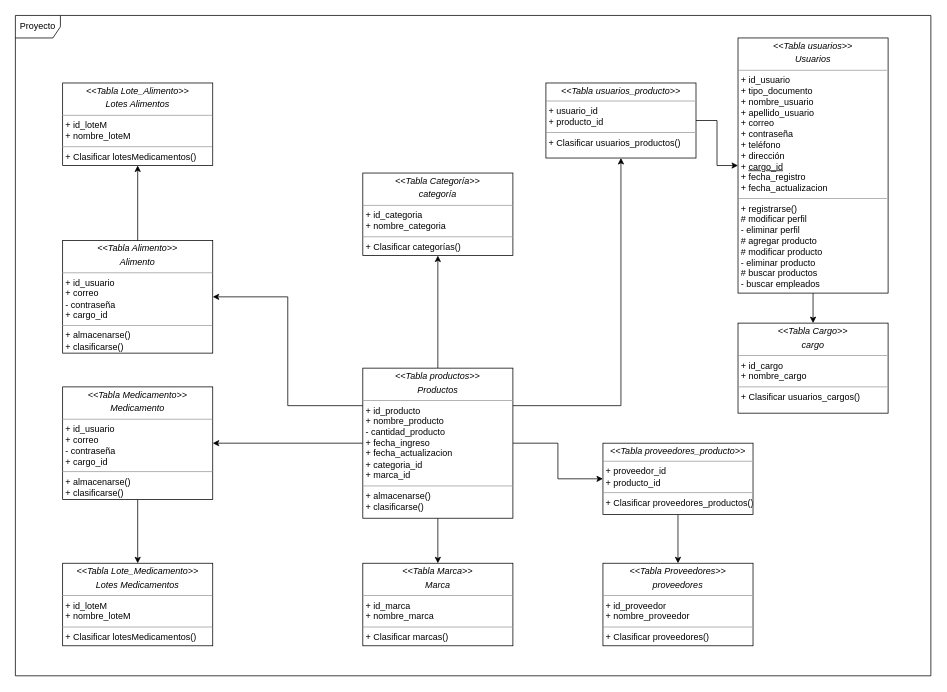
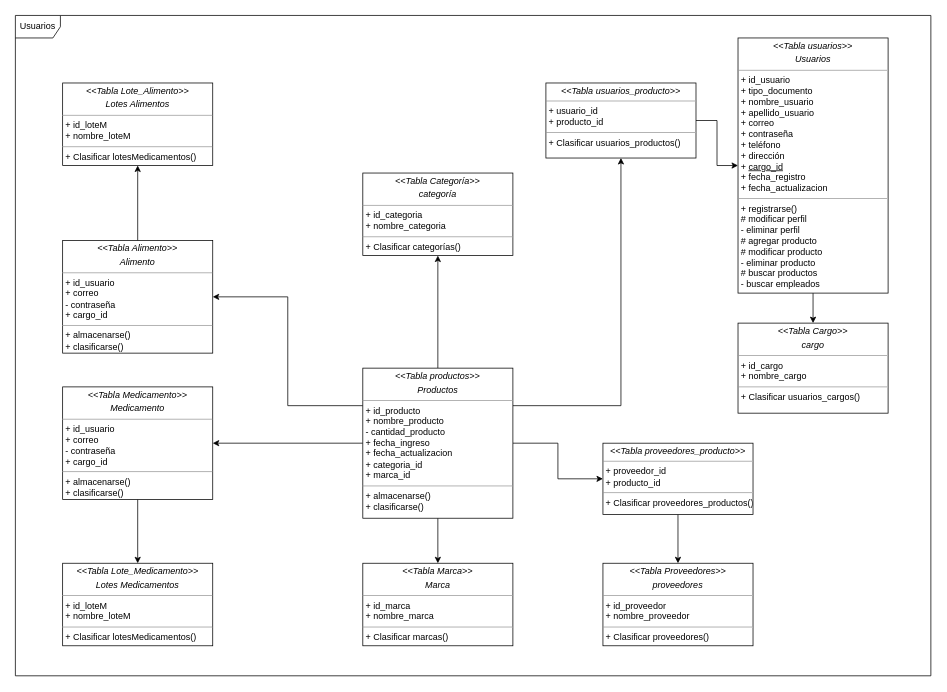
  <mxCell id="0" />
  <mxCell id="1" parent="0" />
  <mxCell id="2" style="edgeStyle=orthogonalEdgeStyle;rounded=0;orthogonalLoop=1;jettySize=auto;html=1;entryX=0.5;entryY=1;entryDx=0;entryDy=0;" edge="1" parent="1" source="8" target="19"><mxGeometry relative="1" as="geometry" /></mxCell>
  <mxCell id="3" style="edgeStyle=orthogonalEdgeStyle;rounded=0;orthogonalLoop=1;jettySize=auto;html=1;entryX=0.5;entryY=0;entryDx=0;entryDy=0;" edge="1" parent="1" source="8" target="21"><mxGeometry relative="1" as="geometry" /></mxCell>
  <mxCell id="4" style="edgeStyle=orthogonalEdgeStyle;rounded=0;orthogonalLoop=1;jettySize=auto;html=1;entryX=0;entryY=0.5;entryDx=0;entryDy=0;" edge="1" parent="1" source="8" target="18"><mxGeometry relative="1" as="geometry" /></mxCell>
  <mxCell id="5" style="edgeStyle=orthogonalEdgeStyle;rounded=0;orthogonalLoop=1;jettySize=auto;html=1;exitX=1;exitY=0.25;exitDx=0;exitDy=0;entryX=0.5;entryY=1;entryDx=0;entryDy=0;" edge="1" parent="1" source="8" target="16"><mxGeometry relative="1" as="geometry"><Array as="points"><mxPoint x="827" y="540" /></Array></mxGeometry></mxCell>
  <mxCell id="6" style="edgeStyle=orthogonalEdgeStyle;rounded=0;orthogonalLoop=1;jettySize=auto;html=1;" edge="1" parent="1" source="8" target="10"><mxGeometry relative="1" as="geometry" /></mxCell>
  <mxCell id="7" style="edgeStyle=orthogonalEdgeStyle;rounded=0;orthogonalLoop=1;jettySize=auto;html=1;exitX=0;exitY=0.25;exitDx=0;exitDy=0;entryX=1;entryY=0.5;entryDx=0;entryDy=0;" edge="1" parent="1" source="8" target="25"><mxGeometry relative="1" as="geometry" /></mxCell>
  <mxCell id="8" value="&lt;p style=&quot;margin: 0px ; margin-top: 4px ; text-align: center&quot;&gt;&lt;i&gt;&amp;lt;&amp;lt;Tabla productos&amp;gt;&amp;gt;&lt;/i&gt;&lt;i&gt;&lt;br&gt;&lt;/i&gt;&lt;/p&gt;&lt;p style=&quot;margin: 0px ; margin-top: 4px ; text-align: center&quot;&gt;&lt;i&gt;Productos&lt;/i&gt;&lt;/p&gt;&lt;hr size=&quot;1&quot;&gt;&lt;p style=&quot;margin: 0px ; margin-left: 4px&quot;&gt;+ id_producto&lt;/p&gt;&lt;p style=&quot;margin: 0px ; margin-left: 4px&quot;&gt;+ nombre_producto&lt;/p&gt;&lt;p style=&quot;margin: 0px ; margin-left: 4px&quot;&gt;- cantidad_producto&lt;/p&gt;&lt;p style=&quot;margin: 0px ; margin-left: 4px&quot;&gt;+ fecha_ingreso&lt;br&gt;&lt;/p&gt;&lt;p style=&quot;margin: 0px ; margin-left: 4px&quot;&gt;+ fecha_actualizacion&lt;/p&gt;&lt;p style=&quot;margin: 0px ; margin-left: 4px&quot;&gt;+ categoria_id&lt;br&gt;&lt;/p&gt;&lt;p style=&quot;margin: 0px ; margin-left: 4px&quot;&gt;+ marca_id&lt;br&gt;&lt;/p&gt;&lt;hr size=&quot;1&quot;&gt;&lt;p style=&quot;margin: 0px ; margin-left: 4px&quot;&gt;+ almacenarse()&lt;br&gt;&lt;/p&gt;&lt;p style=&quot;margin: 0px ; margin-left: 4px&quot;&gt;+ clasificarse()&lt;/p&gt;" style="verticalAlign=top;align=left;overflow=fill;fontSize=12;fontFamily=Helvetica;html=1;" vertex="1" parent="1"><mxGeometry x="483" y="490" width="200" height="200" as="geometry" /></mxCell>
  <mxCell id="9" style="edgeStyle=orthogonalEdgeStyle;rounded=0;orthogonalLoop=1;jettySize=auto;html=1;entryX=0.5;entryY=0;entryDx=0;entryDy=0;" edge="1" parent="1" source="10" target="22"><mxGeometry relative="1" as="geometry" /></mxCell>
  <mxCell id="10" value="&lt;p style=&quot;margin: 0px ; margin-top: 4px ; text-align: center&quot;&gt;&lt;i&gt;&amp;lt;&amp;lt;Tabla Medicamento&amp;gt;&amp;gt;&lt;/i&gt;&lt;i&gt;&lt;br&gt;&lt;/i&gt;&lt;/p&gt;&lt;p style=&quot;margin: 0px ; margin-top: 4px ; text-align: center&quot;&gt;&lt;i&gt;Medicamento&lt;/i&gt;&lt;/p&gt;&lt;hr size=&quot;1&quot;&gt;&lt;p style=&quot;margin: 0px ; margin-left: 4px&quot;&gt;+ id_usuario&lt;br&gt;&lt;/p&gt;&lt;p style=&quot;margin: 0px ; margin-left: 4px&quot;&gt;+ correo&lt;/p&gt;&lt;p style=&quot;margin: 0px ; margin-left: 4px&quot;&gt;- contraseña&lt;/p&gt;&lt;p style=&quot;margin: 0px ; margin-left: 4px&quot;&gt;+ cargo_id&lt;/p&gt;&lt;hr size=&quot;1&quot;&gt;&lt;p style=&quot;margin: 0px ; margin-left: 4px&quot;&gt;+ almacenarse()&lt;/p&gt;&lt;p style=&quot;margin: 0px ; margin-left: 4px&quot;&gt;&lt;span style=&quot;background-color: initial;&quot;&gt;+ clasificarse()&lt;/span&gt;&lt;/p&gt;" style="verticalAlign=top;align=left;overflow=fill;fontSize=12;fontFamily=Helvetica;html=1;" vertex="1" parent="1"><mxGeometry x="83" y="515" width="200" height="150" as="geometry" /></mxCell>
  <mxCell id="11" style="edgeStyle=orthogonalEdgeStyle;rounded=0;orthogonalLoop=1;jettySize=auto;html=1;entryX=0.5;entryY=0;entryDx=0;entryDy=0;" edge="1" parent="1" source="12" target="20"><mxGeometry relative="1" as="geometry" /></mxCell>
  <mxCell id="12" value="&lt;p style=&quot;margin: 0px ; margin-top: 4px ; text-align: center&quot;&gt;&lt;i&gt;&amp;lt;&amp;lt;Tabla usuarios&amp;gt;&amp;gt;&lt;/i&gt;&lt;/p&gt;&lt;p style=&quot;margin: 0px ; margin-top: 4px ; text-align: center&quot;&gt;&lt;i&gt;Usuarios&lt;/i&gt;&lt;/p&gt;&lt;hr size=&quot;1&quot;&gt;&lt;p style=&quot;margin: 0px 0px 0px 4px&quot;&gt;+ id_usuario&lt;br&gt;&lt;/p&gt;&lt;p style=&quot;margin: 0px 0px 0px 4px&quot;&gt;+ tipo_documento&lt;/p&gt;&lt;p style=&quot;margin: 0px 0px 0px 4px&quot;&gt;+ nombre_usuario&lt;br&gt;+ apellido_usuario&lt;/p&gt;&lt;p style=&quot;margin: 0px 0px 0px 4px&quot;&gt;+ correo&lt;/p&gt;&lt;p style=&quot;margin: 0px 0px 0px 4px&quot;&gt;+ contraseña&lt;/p&gt;&lt;p style=&quot;margin: 0px 0px 0px 4px&quot;&gt;+ teléfono&lt;/p&gt;&lt;p style=&quot;margin: 0px 0px 0px 4px&quot;&gt;+ dirección&lt;/p&gt;&lt;p style=&quot;margin: 0px 0px 0px 4px&quot;&gt;+ &lt;u&gt;cargo_id&lt;/u&gt;&lt;/p&gt;&lt;p style=&quot;margin: 0px 0px 0px 4px&quot;&gt;+ fecha_registro&lt;br&gt;&lt;/p&gt;&lt;p style=&quot;margin: 0px 0px 0px 4px&quot;&gt;+ fecha_actualizacion&lt;/p&gt;&lt;hr size=&quot;1&quot;&gt;&lt;p style=&quot;margin: 0px 0px 0px 4px&quot;&gt;+ registrarse()&lt;/p&gt;&lt;p style=&quot;margin: 0px 0px 0px 4px&quot;&gt;# modificar perfil&lt;/p&gt;&lt;p style=&quot;margin: 0px 0px 0px 4px&quot;&gt;- eliminar perfil&lt;/p&gt;&lt;p style=&quot;margin: 0px 0px 0px 4px&quot;&gt;# agregar producto&lt;/p&gt;&lt;p style=&quot;margin: 0px 0px 0px 4px&quot;&gt;# modificar producto&lt;/p&gt;&lt;p style=&quot;margin: 0px 0px 0px 4px&quot;&gt;- eliminar producto&lt;/p&gt;&lt;p style=&quot;margin: 0px 0px 0px 4px&quot;&gt;# buscar productos&lt;/p&gt;&lt;p style=&quot;margin: 0px 0px 0px 4px&quot;&gt;- buscar empleados&lt;/p&gt;" style="verticalAlign=top;align=left;overflow=fill;fontSize=12;fontFamily=Helvetica;html=1;" vertex="1" parent="1"><mxGeometry x="983" y="50" width="200" height="340" as="geometry" /></mxCell>
  <mxCell id="13" value="&lt;p style=&quot;margin: 0px ; margin-top: 4px ; text-align: center&quot;&gt;&lt;i&gt;&amp;lt;&amp;lt;Tabla Proveedores&amp;gt;&amp;gt;&lt;/i&gt;&lt;i&gt;&lt;br&gt;&lt;/i&gt;&lt;/p&gt;&lt;p style=&quot;margin: 0px ; margin-top: 4px ; text-align: center&quot;&gt;&lt;i&gt;proveedores&lt;/i&gt;&lt;/p&gt;&lt;hr size=&quot;1&quot;&gt;&lt;p style=&quot;margin: 0px ; margin-left: 4px&quot;&gt;+ id_proveedor&lt;/p&gt;&lt;p style=&quot;margin: 0px ; margin-left: 4px&quot;&gt;+ nombre_proveedor&lt;/p&gt;&lt;hr size=&quot;1&quot;&gt;&lt;p style=&quot;margin: 0px ; margin-left: 4px&quot;&gt;&lt;span&gt;+ Clasificar proveedores()&lt;/span&gt;&lt;/p&gt;" style="verticalAlign=top;align=left;overflow=fill;fontSize=12;fontFamily=Helvetica;html=1;" vertex="1" parent="1"><mxGeometry x="803" y="750" width="200" height="110" as="geometry" /></mxCell>
- <mxCell id="14" value="Proyecto" style="shape=umlFrame;whiteSpace=wrap;html=1;" vertex="1" parent="1"><mxGeometry x="20" y="20" width="1220" height="880" as="geometry" /></mxCell>
+ <mxCell id="14" value="Usuarios" style="shape=umlFrame;whiteSpace=wrap;html=1;" vertex="1" parent="1"><mxGeometry x="20" y="20" width="1220" height="880" as="geometry" /></mxCell>
  <mxCell id="15" style="edgeStyle=orthogonalEdgeStyle;rounded=0;orthogonalLoop=1;jettySize=auto;html=1;entryX=0;entryY=0.5;entryDx=0;entryDy=0;" edge="1" parent="1" source="16" target="12"><mxGeometry relative="1" as="geometry" /></mxCell>
  <mxCell id="16" value="&lt;p style=&quot;margin: 0px ; margin-top: 4px ; text-align: center&quot;&gt;&lt;i&gt;&amp;lt;&amp;lt;Tabla usuarios_producto&amp;gt;&amp;gt;&lt;/i&gt;&lt;/p&gt;&lt;hr size=&quot;1&quot;&gt;&lt;p style=&quot;margin: 0px ; margin-left: 4px&quot;&gt;+ usuario_id&lt;/p&gt;&lt;p style=&quot;margin: 0px ; margin-left: 4px&quot;&gt;+ producto_id&lt;/p&gt;&lt;hr size=&quot;1&quot;&gt;&lt;p style=&quot;margin: 0px ; margin-left: 4px&quot;&gt;&lt;span&gt;+ Clasificar usuarios_productos()&lt;/span&gt;&lt;/p&gt;" style="verticalAlign=top;align=left;overflow=fill;fontSize=12;fontFamily=Helvetica;html=1;" vertex="1" parent="1"><mxGeometry x="727" y="110" width="200" height="100" as="geometry" /></mxCell>
  <mxCell id="17" style="edgeStyle=orthogonalEdgeStyle;rounded=0;orthogonalLoop=1;jettySize=auto;html=1;entryX=0.5;entryY=0;entryDx=0;entryDy=0;" edge="1" parent="1" source="18" target="13"><mxGeometry relative="1" as="geometry" /></mxCell>
  <mxCell id="18" value="&lt;p style=&quot;margin: 0px ; margin-top: 4px ; text-align: center&quot;&gt;&lt;i&gt;&amp;lt;&amp;lt;Tabla proveedores_producto&amp;gt;&amp;gt;&lt;/i&gt;&lt;/p&gt;&lt;hr size=&quot;1&quot;&gt;&lt;p style=&quot;margin: 0px ; margin-left: 4px&quot;&gt;+ proveedor_id&lt;/p&gt;&lt;p style=&quot;margin: 0px ; margin-left: 4px&quot;&gt;+ producto_id&lt;/p&gt;&lt;hr size=&quot;1&quot;&gt;&lt;p style=&quot;margin: 0px ; margin-left: 4px&quot;&gt;&lt;span&gt;+ Clasificar proveedores_productos()&lt;/span&gt;&lt;/p&gt;" style="verticalAlign=top;align=left;overflow=fill;fontSize=12;fontFamily=Helvetica;html=1;" vertex="1" parent="1"><mxGeometry x="803" y="590" width="200" height="95" as="geometry" /></mxCell>
  <mxCell id="19" value="&lt;p style=&quot;margin: 0px ; margin-top: 4px ; text-align: center&quot;&gt;&lt;i&gt;&amp;lt;&amp;lt;Tabla Categoría&amp;gt;&amp;gt;&lt;/i&gt;&lt;i&gt;&lt;br&gt;&lt;/i&gt;&lt;/p&gt;&lt;p style=&quot;margin: 0px ; margin-top: 4px ; text-align: center&quot;&gt;&lt;i&gt;categoría&lt;/i&gt;&lt;/p&gt;&lt;hr size=&quot;1&quot;&gt;&lt;p style=&quot;margin: 0px ; margin-left: 4px&quot;&gt;+ id_categoria&lt;/p&gt;&lt;p style=&quot;margin: 0px ; margin-left: 4px&quot;&gt;+ nombre_categoria&lt;/p&gt;&lt;hr size=&quot;1&quot;&gt;&lt;p style=&quot;margin: 0px ; margin-left: 4px&quot;&gt;&lt;span&gt;+ Clasificar categorías()&lt;/span&gt;&lt;/p&gt;" style="verticalAlign=top;align=left;overflow=fill;fontSize=12;fontFamily=Helvetica;html=1;" vertex="1" parent="1"><mxGeometry x="483" y="230" width="200" height="110" as="geometry" /></mxCell>
  <mxCell id="20" value="&lt;p style=&quot;margin: 0px ; margin-top: 4px ; text-align: center&quot;&gt;&lt;i&gt;&amp;lt;&amp;lt;Tabla Cargo&amp;gt;&amp;gt;&lt;/i&gt;&lt;i&gt;&lt;br&gt;&lt;/i&gt;&lt;/p&gt;&lt;p style=&quot;margin: 0px ; margin-top: 4px ; text-align: center&quot;&gt;&lt;i&gt;cargo&lt;/i&gt;&lt;/p&gt;&lt;hr size=&quot;1&quot;&gt;&lt;p style=&quot;margin: 0px ; margin-left: 4px&quot;&gt;+ id_cargo&lt;/p&gt;&lt;p style=&quot;margin: 0px ; margin-left: 4px&quot;&gt;+ nombre_cargo&lt;/p&gt;&lt;hr size=&quot;1&quot;&gt;&lt;p style=&quot;margin: 0px ; margin-left: 4px&quot;&gt;&lt;span&gt;+ Clasificar usuarios_cargos()&lt;/span&gt;&lt;/p&gt;" style="verticalAlign=top;align=left;overflow=fill;fontSize=12;fontFamily=Helvetica;html=1;" vertex="1" parent="1"><mxGeometry x="983" y="430" width="200" height="120" as="geometry" /></mxCell>
  <mxCell id="21" value="&lt;p style=&quot;margin: 0px ; margin-top: 4px ; text-align: center&quot;&gt;&lt;i&gt;&amp;lt;&amp;lt;Tabla Marca&amp;gt;&amp;gt;&lt;/i&gt;&lt;i&gt;&lt;br&gt;&lt;/i&gt;&lt;/p&gt;&lt;p style=&quot;margin: 0px ; margin-top: 4px ; text-align: center&quot;&gt;&lt;i&gt;Marca&lt;/i&gt;&lt;/p&gt;&lt;hr size=&quot;1&quot;&gt;&lt;p style=&quot;margin: 0px ; margin-left: 4px&quot;&gt;+ id_marca&lt;/p&gt;&lt;p style=&quot;margin: 0px ; margin-left: 4px&quot;&gt;+ nombre_marca&lt;/p&gt;&lt;hr size=&quot;1&quot;&gt;&lt;p style=&quot;margin: 0px ; margin-left: 4px&quot;&gt;&lt;span&gt;+ Clasificar marcas()&lt;/span&gt;&lt;/p&gt;" style="verticalAlign=top;align=left;overflow=fill;fontSize=12;fontFamily=Helvetica;html=1;" vertex="1" parent="1"><mxGeometry x="483" y="750" width="200" height="110" as="geometry" /></mxCell>
  <mxCell id="22" value="&lt;p style=&quot;margin: 0px ; margin-top: 4px ; text-align: center&quot;&gt;&lt;i&gt;&amp;lt;&amp;lt;Tabla Lote_Medicamento&amp;gt;&amp;gt;&lt;/i&gt;&lt;i&gt;&lt;br&gt;&lt;/i&gt;&lt;/p&gt;&lt;p style=&quot;margin: 0px ; margin-top: 4px ; text-align: center&quot;&gt;&lt;i&gt;Lotes Medicamentos&lt;/i&gt;&lt;/p&gt;&lt;hr size=&quot;1&quot;&gt;&lt;p style=&quot;margin: 0px ; margin-left: 4px&quot;&gt;+ id_loteM&lt;/p&gt;&lt;p style=&quot;margin: 0px ; margin-left: 4px&quot;&gt;+ nombre_loteM&lt;/p&gt;&lt;hr size=&quot;1&quot;&gt;&lt;p style=&quot;margin: 0px ; margin-left: 4px&quot;&gt;&lt;span&gt;+ Clasificar lotesMedicamentos()&lt;/span&gt;&lt;/p&gt;" style="verticalAlign=top;align=left;overflow=fill;fontSize=12;fontFamily=Helvetica;html=1;" vertex="1" parent="1"><mxGeometry x="83" y="750" width="200" height="110" as="geometry" /></mxCell>
  <mxCell id="23" value="&lt;p style=&quot;margin: 0px ; margin-top: 4px ; text-align: center&quot;&gt;&lt;i&gt;&amp;lt;&amp;lt;Tabla Lote_Alimento&amp;gt;&amp;gt;&lt;/i&gt;&lt;i&gt;&lt;br&gt;&lt;/i&gt;&lt;/p&gt;&lt;p style=&quot;margin: 0px ; margin-top: 4px ; text-align: center&quot;&gt;&lt;i&gt;Lotes Alimentos&lt;/i&gt;&lt;/p&gt;&lt;hr size=&quot;1&quot;&gt;&lt;p style=&quot;margin: 0px ; margin-left: 4px&quot;&gt;+ id_loteM&lt;/p&gt;&lt;p style=&quot;margin: 0px ; margin-left: 4px&quot;&gt;+ nombre_loteM&lt;/p&gt;&lt;hr size=&quot;1&quot;&gt;&lt;p style=&quot;margin: 0px ; margin-left: 4px&quot;&gt;&lt;span&gt;+ Clasificar lotesMedicamentos()&lt;/span&gt;&lt;/p&gt;" style="verticalAlign=top;align=left;overflow=fill;fontSize=12;fontFamily=Helvetica;html=1;" vertex="1" parent="1"><mxGeometry x="83" y="110" width="200" height="110" as="geometry" /></mxCell>
  <mxCell id="24" style="edgeStyle=orthogonalEdgeStyle;rounded=0;orthogonalLoop=1;jettySize=auto;html=1;entryX=0.5;entryY=1;entryDx=0;entryDy=0;" edge="1" parent="1" source="25" target="23"><mxGeometry relative="1" as="geometry" /></mxCell>
  <mxCell id="25" value="&lt;p style=&quot;margin: 0px ; margin-top: 4px ; text-align: center&quot;&gt;&lt;i&gt;&amp;lt;&amp;lt;Tabla Alimento&amp;gt;&amp;gt;&lt;/i&gt;&lt;i&gt;&lt;br&gt;&lt;/i&gt;&lt;/p&gt;&lt;p style=&quot;margin: 0px ; margin-top: 4px ; text-align: center&quot;&gt;&lt;i&gt;Alimento&lt;/i&gt;&lt;/p&gt;&lt;hr size=&quot;1&quot;&gt;&lt;p style=&quot;margin: 0px ; margin-left: 4px&quot;&gt;+ id_usuario&lt;br&gt;&lt;/p&gt;&lt;p style=&quot;margin: 0px ; margin-left: 4px&quot;&gt;+ correo&lt;/p&gt;&lt;p style=&quot;margin: 0px ; margin-left: 4px&quot;&gt;- contraseña&lt;/p&gt;&lt;p style=&quot;margin: 0px ; margin-left: 4px&quot;&gt;+ cargo_id&lt;/p&gt;&lt;hr size=&quot;1&quot;&gt;&lt;p style=&quot;margin: 0px 0px 0px 4px;&quot;&gt;+ almacenarse()&lt;/p&gt;&lt;p style=&quot;margin: 0px 0px 0px 4px;&quot;&gt;&lt;span style=&quot;background-color: initial;&quot;&gt;+ clasificarse()&lt;/span&gt;&lt;/p&gt;" style="verticalAlign=top;align=left;overflow=fill;fontSize=12;fontFamily=Helvetica;html=1;" vertex="1" parent="1"><mxGeometry x="83" y="320" width="200" height="150" as="geometry" /></mxCell>
